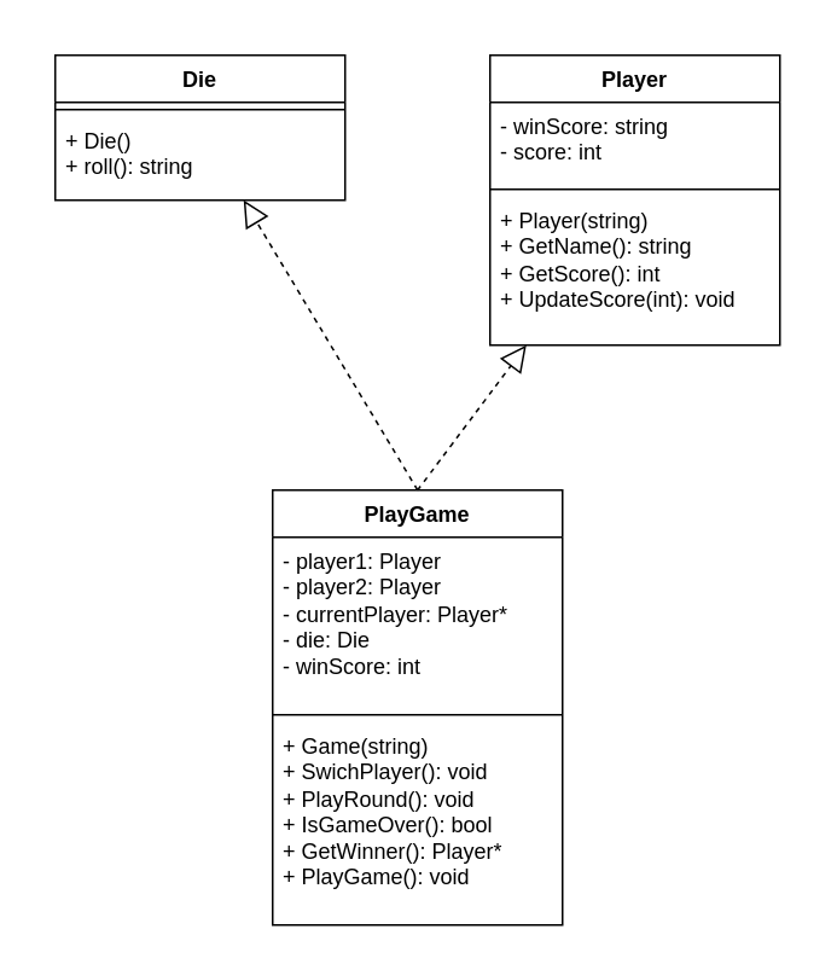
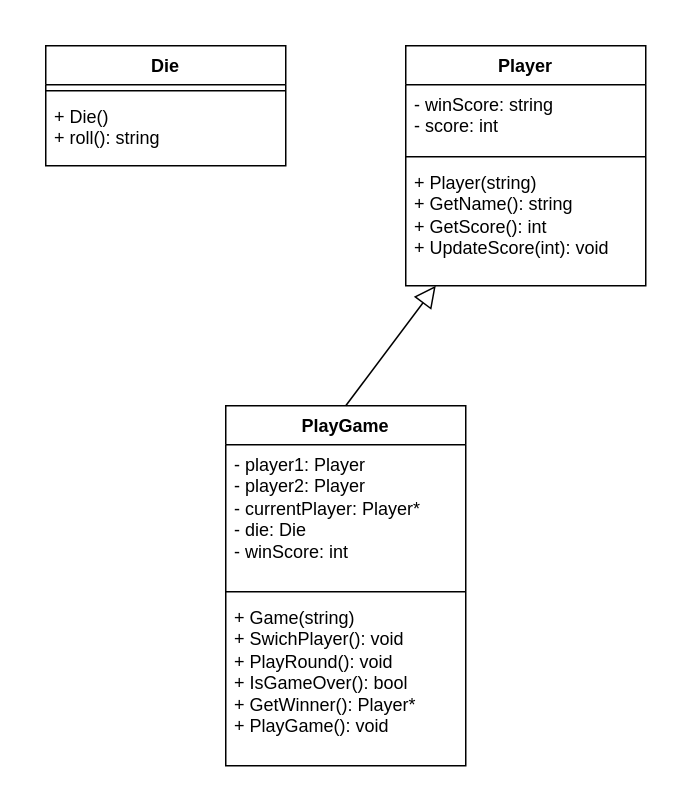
  <mxCell id="0" />
  <mxCell id="1" parent="0" />
  <mxCell id="2" value="Die" style="swimlane;fontStyle=1;align=center;verticalAlign=top;childLayout=stackLayout;horizontal=1;startSize=26;horizontalStack=0;resizeParent=1;resizeParentMax=0;resizeLast=0;collapsible=1;marginBottom=0;whiteSpace=wrap;html=1;" parent="1" vertex="1"><mxGeometry x="30" y="30" width="160" height="80" as="geometry" /></mxCell>
  <mxCell id="3" value="" style="line;strokeWidth=1;fillColor=none;align=left;verticalAlign=middle;spacingTop=-1;spacingLeft=3;spacingRight=3;rotatable=0;labelPosition=right;points=[];portConstraint=eastwest;strokeColor=inherit;" parent="2" vertex="1"><mxGeometry y="26" width="160" height="8" as="geometry" /></mxCell>
  <mxCell id="4" value="&lt;div&gt;+ Die()&lt;/div&gt;+ roll(): string" style="text;strokeColor=none;fillColor=none;align=left;verticalAlign=top;spacingLeft=4;spacingRight=4;overflow=hidden;rotatable=0;points=[[0,0.5],[1,0.5]];portConstraint=eastwest;whiteSpace=wrap;html=1;" parent="2" vertex="1"><mxGeometry y="34" width="160" height="46" as="geometry" /></mxCell>
  <mxCell id="5" value="Player" style="swimlane;fontStyle=1;align=center;verticalAlign=top;childLayout=stackLayout;horizontal=1;startSize=26;horizontalStack=0;resizeParent=1;resizeParentMax=0;resizeLast=0;collapsible=1;marginBottom=0;whiteSpace=wrap;html=1;" parent="1" vertex="1"><mxGeometry x="270" y="30" width="160" height="160" as="geometry" /></mxCell>
  <mxCell id="6" value="- winScore: string&lt;div&gt;- score: int&lt;/div&gt;" style="text;strokeColor=none;fillColor=none;align=left;verticalAlign=top;spacingLeft=4;spacingRight=4;overflow=hidden;rotatable=0;points=[[0,0.5],[1,0.5]];portConstraint=eastwest;whiteSpace=wrap;html=1;" parent="5" vertex="1"><mxGeometry y="26" width="160" height="44" as="geometry" /></mxCell>
  <mxCell id="7" value="" style="line;strokeWidth=1;fillColor=none;align=left;verticalAlign=middle;spacingTop=-1;spacingLeft=3;spacingRight=3;rotatable=0;labelPosition=right;points=[];portConstraint=eastwest;strokeColor=inherit;" parent="5" vertex="1"><mxGeometry y="70" width="160" height="8" as="geometry" /></mxCell>
  <mxCell id="8" value="+ Player(string)&lt;div&gt;+ GetName(): string&lt;/div&gt;&lt;div&gt;+ GetScore(): int&lt;/div&gt;&lt;div&gt;+ UpdateScore(int): void&lt;/div&gt;" style="text;strokeColor=none;fillColor=none;align=left;verticalAlign=top;spacingLeft=4;spacingRight=4;overflow=hidden;rotatable=0;points=[[0,0.5],[1,0.5]];portConstraint=eastwest;whiteSpace=wrap;html=1;" parent="5" vertex="1"><mxGeometry y="78" width="160" height="82" as="geometry" /></mxCell>
  <mxCell id="9" value="PlayGame" style="swimlane;fontStyle=1;align=center;verticalAlign=top;childLayout=stackLayout;horizontal=1;startSize=26;horizontalStack=0;resizeParent=1;resizeParentMax=0;resizeLast=0;collapsible=1;marginBottom=0;whiteSpace=wrap;html=1;" parent="1" vertex="1"><mxGeometry x="150" y="270" width="160" height="240" as="geometry" /></mxCell>
  <mxCell id="10" value="- player1: Player&lt;div&gt;- player2: Player&lt;/div&gt;&lt;div&gt;- currentPlayer: Player*&lt;/div&gt;&lt;div&gt;- die: Die&lt;/div&gt;&lt;div&gt;- winScore: int&lt;/div&gt;" style="text;strokeColor=none;fillColor=none;align=left;verticalAlign=top;spacingLeft=4;spacingRight=4;overflow=hidden;rotatable=0;points=[[0,0.5],[1,0.5]];portConstraint=eastwest;whiteSpace=wrap;html=1;" parent="9" vertex="1"><mxGeometry y="26" width="160" height="94" as="geometry" /></mxCell>
  <mxCell id="11" value="" style="line;strokeWidth=1;fillColor=none;align=left;verticalAlign=middle;spacingTop=-1;spacingLeft=3;spacingRight=3;rotatable=0;labelPosition=right;points=[];portConstraint=eastwest;strokeColor=inherit;" parent="9" vertex="1"><mxGeometry y="120" width="160" height="8" as="geometry" /></mxCell>
  <mxCell id="12" value="+ Game(string)&lt;div&gt;+ SwichPlayer(): void&lt;/div&gt;&lt;div&gt;+ PlayRound(): void&lt;/div&gt;&lt;div&gt;+ IsGameOver(): bool&lt;/div&gt;&lt;div&gt;+ GetWinner(): Player*&lt;/div&gt;&lt;div&gt;+ PlayGame(): void&lt;/div&gt;" style="text;strokeColor=none;fillColor=none;align=left;verticalAlign=top;spacingLeft=4;spacingRight=4;overflow=hidden;rotatable=0;points=[[0,0.5],[1,0.5]];portConstraint=eastwest;whiteSpace=wrap;html=1;" parent="9" vertex="1"><mxGeometry y="128" width="160" height="112" as="geometry" /></mxCell>
- <mxCell id="13" value="" style="endArrow=block;dashed=1;endFill=0;endSize=12;html=1;rounded=0;fontSize=12;curved=1;exitX=0.5;exitY=0;exitDx=0;exitDy=0;" parent="1" source="9" target="5" edge="1"><mxGeometry width="160" relative="1" as="geometry"><mxPoint x="260" y="280" as="sourcePoint" /><mxPoint x="420" y="280" as="targetPoint" /></mxGeometry></mxCell>
- <mxCell id="14" value="" style="endArrow=block;dashed=1;endFill=0;endSize=12;html=1;rounded=0;fontSize=12;curved=1;exitX=0.5;exitY=0;exitDx=0;exitDy=0;" parent="1" source="9" target="2" edge="1"><mxGeometry width="160" relative="1" as="geometry"><mxPoint x="30" y="190" as="sourcePoint" /><mxPoint x="190" y="190" as="targetPoint" /></mxGeometry></mxCell>
+ <mxCell id="13" value="" style="endArrow=block;dashed=0;endFill=0;endSize=12;html=1;rounded=0;fontSize=12;curved=1;exitX=0.5;exitY=0;exitDx=0;exitDy=0;" parent="1" source="9" target="5" edge="1"><mxGeometry width="160" relative="1" as="geometry"><mxPoint x="260" y="280" as="sourcePoint" /><mxPoint x="420" y="280" as="targetPoint" /></mxGeometry></mxCell>
  <mxCell id="15" value="&amp;nbsp;" style="text;html=1;align=center;verticalAlign=middle;resizable=0;points=[];autosize=1;strokeColor=none;fillColor=none;" vertex="1" parent="1"><mxGeometry x="20" y="20" width="30" height="30" as="geometry" /></mxCell>
  <mxCell id="16" value="&amp;nbsp;" style="text;html=1;align=center;verticalAlign=middle;resizable=0;points=[];autosize=1;strokeColor=none;fillColor=none;" vertex="1" parent="1"><mxGeometry x="410" y="20" width="30" height="30" as="geometry" /></mxCell>
